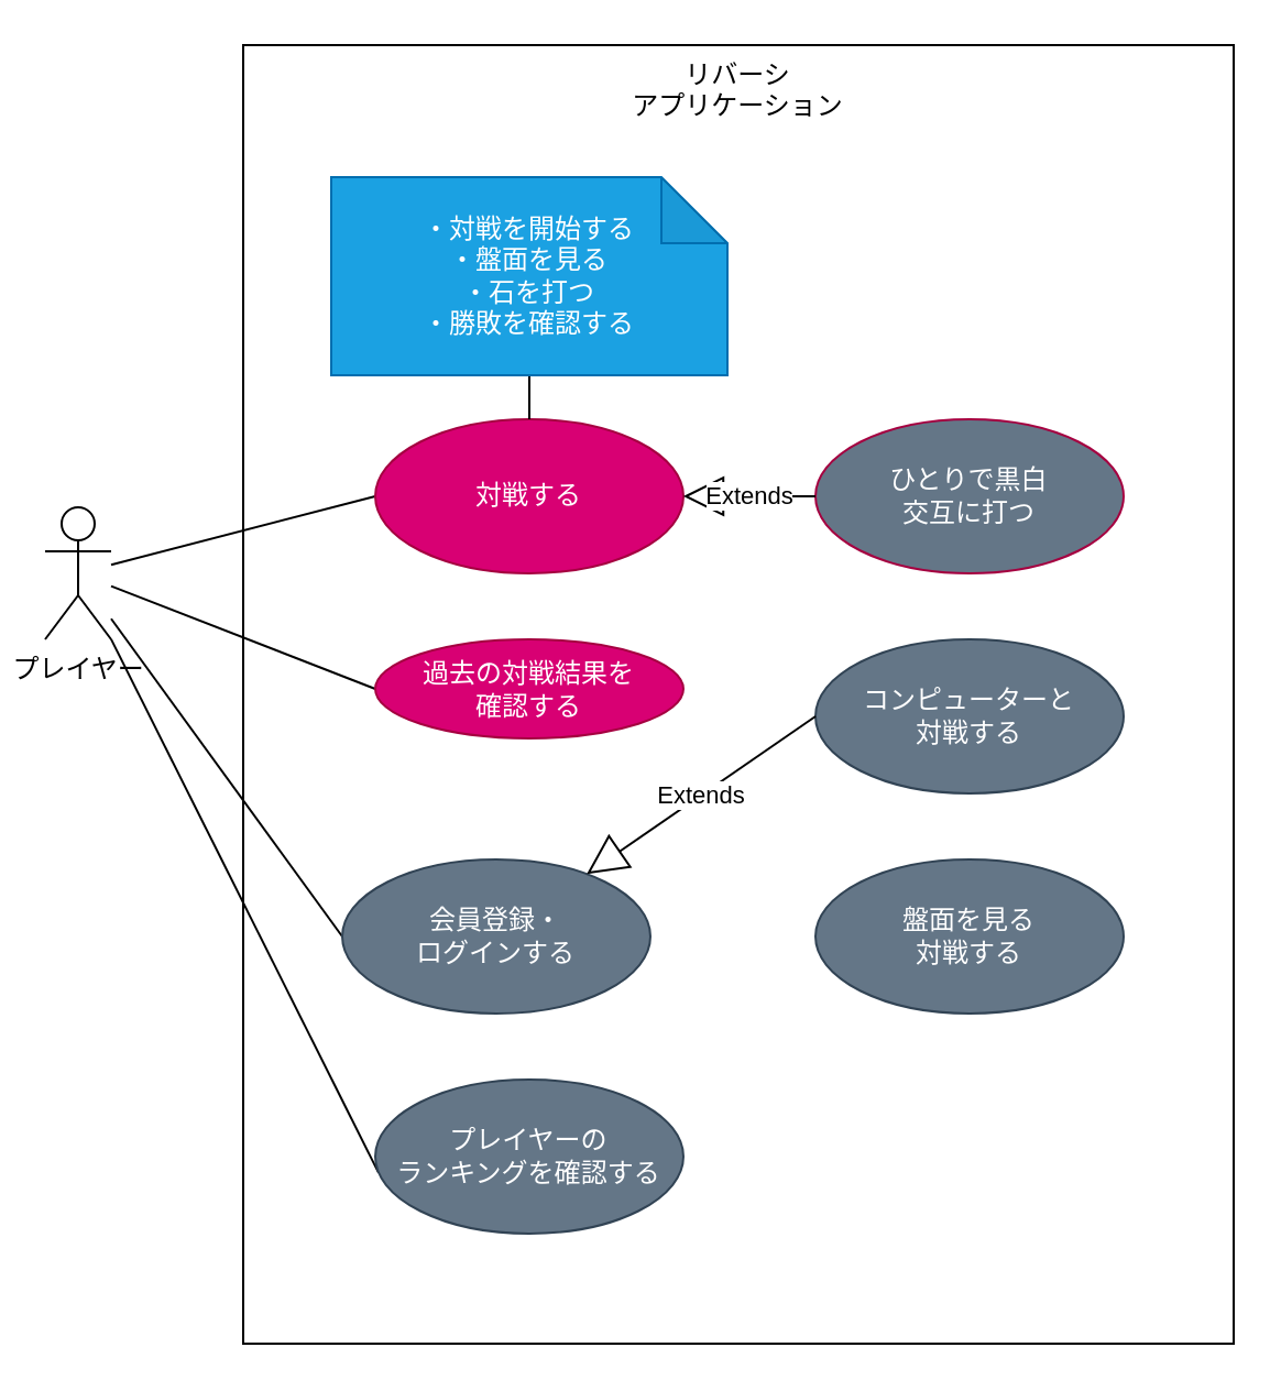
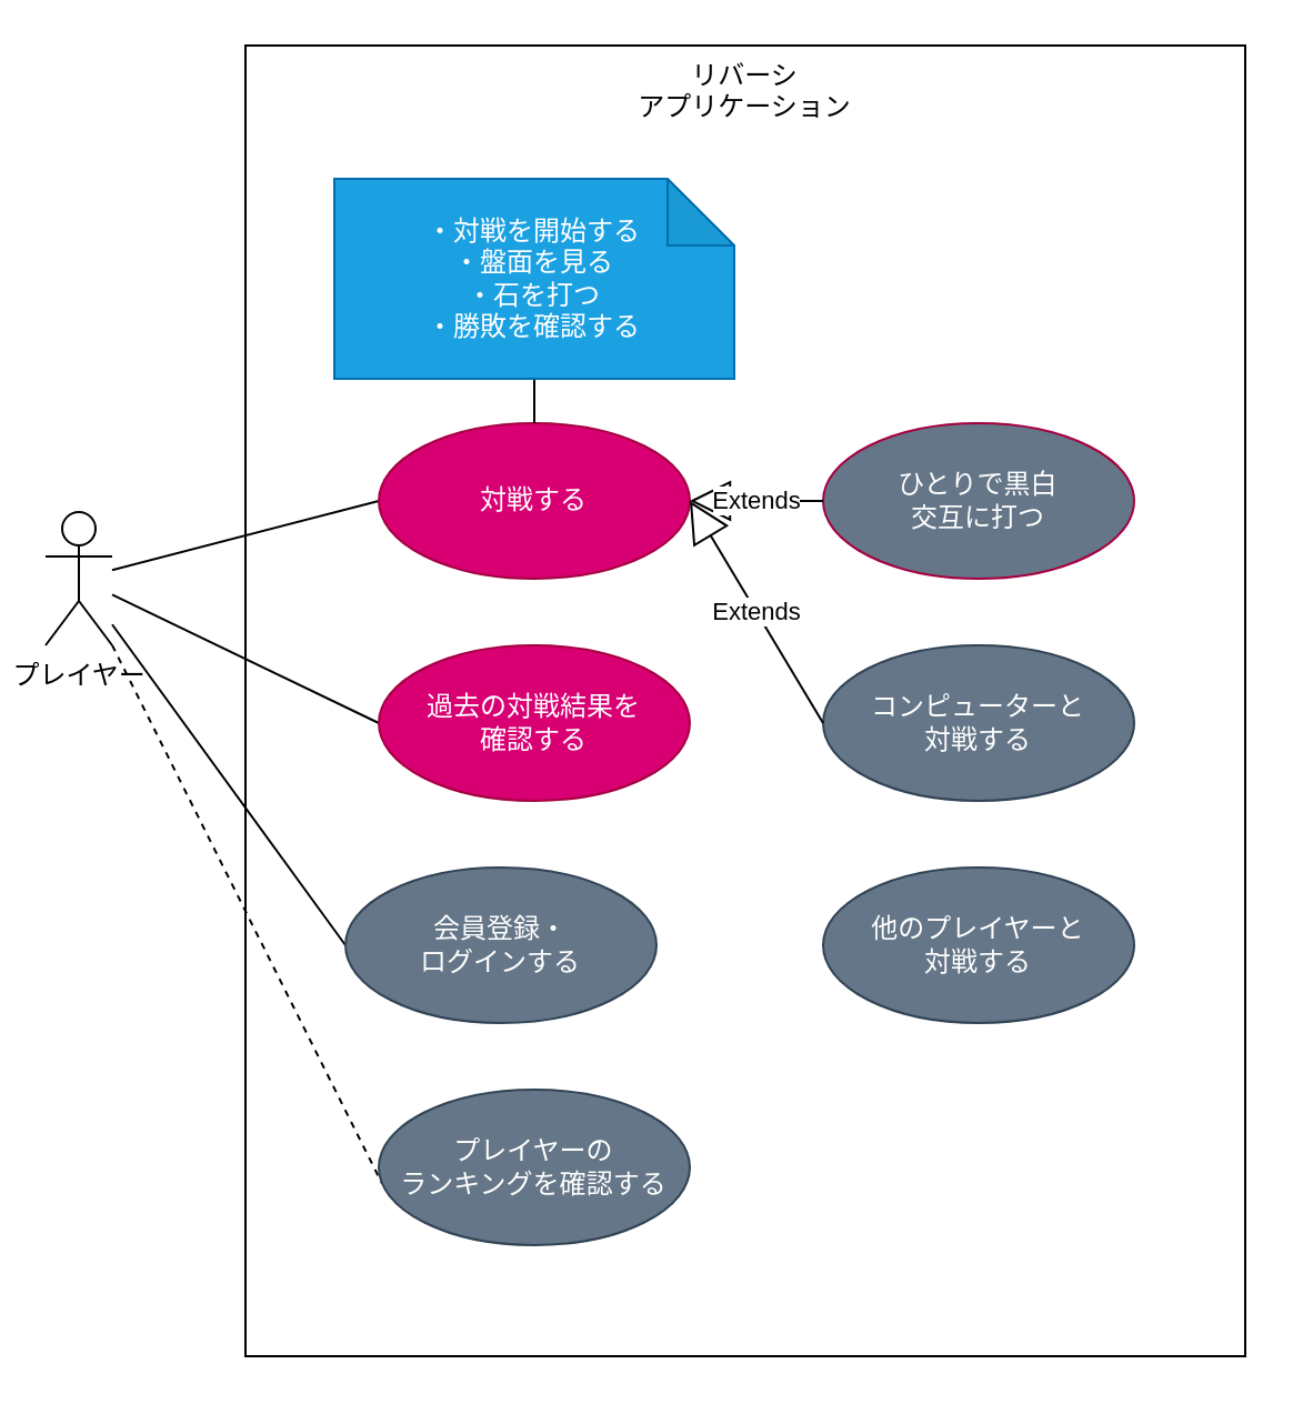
  <mxCell id="0" />
  <mxCell id="1" parent="0" />
  <mxCell id="2" value="リバーシ&lt;br&gt;アプリケーション" style="rounded=0;whiteSpace=wrap;html=1;horizontal=1;verticalAlign=top;" vertex="1" parent="1"><mxGeometry x="110" y="20" width="450" height="590" as="geometry" /></mxCell>
  <mxCell id="3" style="edgeStyle=none;html=1;entryX=0;entryY=0.5;entryDx=0;entryDy=0;endArrow=none;endFill=0;" edge="1" parent="1" source="7" target="8"><mxGeometry relative="1" as="geometry" /></mxCell>
  <mxCell id="4" style="edgeStyle=none;html=1;entryX=0;entryY=0.5;entryDx=0;entryDy=0;endArrow=none;endFill=0;" edge="1" parent="1" source="7" target="11"><mxGeometry relative="1" as="geometry" /></mxCell>
  <mxCell id="5" style="edgeStyle=none;html=1;entryX=0;entryY=0.5;entryDx=0;entryDy=0;endArrow=none;endFill=0;" edge="1" parent="1" source="7" target="12"><mxGeometry relative="1" as="geometry" /></mxCell>
- <mxCell id="6" style="edgeStyle=none;html=1;entryX=0.011;entryY=0.606;entryDx=0;entryDy=0;entryPerimeter=0;endArrow=none;endFill=0;" edge="1" parent="1" source="7" target="18"><mxGeometry relative="1" as="geometry" /></mxCell>
+ <mxCell id="6" style="edgeStyle=none;html=1;entryX=0.011;entryY=0.606;entryDx=0;entryDy=0;entryPerimeter=0;endArrow=none;endFill=0;dashed=1;" edge="1" parent="1" source="7" target="18"><mxGeometry relative="1" as="geometry" /></mxCell>
  <mxCell id="7" value="プレイヤー" style="shape=umlActor;verticalLabelPosition=bottom;verticalAlign=top;html=1;outlineConnect=0;" vertex="1" parent="1"><mxGeometry x="20" y="230" width="30" height="60" as="geometry" /></mxCell>
  <mxCell id="8" value="対戦する" style="ellipse;whiteSpace=wrap;html=1;fillColor=#d80073;fontColor=#ffffff;strokeColor=#A50040;" vertex="1" parent="1"><mxGeometry x="170" y="190" width="140" height="70" as="geometry" /></mxCell>
  <mxCell id="9" style="edgeStyle=none;html=1;entryX=0.5;entryY=0;entryDx=0;entryDy=0;endArrow=none;endFill=0;" edge="1" parent="1" source="10" target="8"><mxGeometry relative="1" as="geometry" /></mxCell>
  <mxCell id="10" value="・対戦を開始する&lt;br&gt;・盤面を見る&lt;br&gt;・石を打つ&lt;br&gt;・勝敗を確認する" style="shape=note;whiteSpace=wrap;html=1;backgroundOutline=1;darkOpacity=0.05;fillColor=#1ba1e2;fontColor=#ffffff;strokeColor=#006EAF;" vertex="1" parent="1"><mxGeometry x="150" y="80" width="180" height="90" as="geometry" /></mxCell>
- <mxCell id="11" value="過去の対戦結果を&lt;br&gt;確認する" style="ellipse;whiteSpace=wrap;html=1;fillColor=#d80073;fontColor=#ffffff;strokeColor=#A50040;" vertex="1" parent="1"><mxGeometry x="170" y="290" width="140" height="45" as="geometry" /></mxCell>
+ <mxCell id="11" value="過去の対戦結果を&lt;br&gt;確認する" style="ellipse;whiteSpace=wrap;html=1;fillColor=#d80073;fontColor=#ffffff;strokeColor=#A50040;" vertex="1" parent="1"><mxGeometry x="170" y="290" width="140" height="70" as="geometry" /></mxCell>
  <mxCell id="12" value="会員登録・&lt;br&gt;ログインする" style="ellipse;whiteSpace=wrap;html=1;fillColor=#647687;fontColor=#ffffff;strokeColor=#314354;" vertex="1" parent="1"><mxGeometry x="155" y="390" width="140" height="70" as="geometry" /></mxCell>
  <mxCell id="13" value="ひとりで黒白&lt;br&gt;交互に打つ" style="ellipse;whiteSpace=wrap;html=1;fillColor=#647687;fontColor=#ffffff;strokeColor=#A50040;" vertex="1" parent="1"><mxGeometry x="370" y="190" width="140" height="70" as="geometry" /></mxCell>
  <mxCell id="14" value="コンピューターと&lt;br&gt;対戦する" style="ellipse;whiteSpace=wrap;html=1;fillColor=#647687;strokeColor=#314354;fontColor=#ffffff;" vertex="1" parent="1"><mxGeometry x="370" y="290" width="140" height="70" as="geometry" /></mxCell>
- <mxCell id="15" value="盤面を見る&lt;br&gt;対戦する" style="ellipse;whiteSpace=wrap;html=1;fillColor=#647687;fontColor=#ffffff;strokeColor=#314354;" vertex="1" parent="1"><mxGeometry x="370" y="390" width="140" height="70" as="geometry" /></mxCell>
+ <mxCell id="15" value="他のプレイヤーと&lt;br&gt;対戦する" style="ellipse;whiteSpace=wrap;html=1;fillColor=#647687;fontColor=#ffffff;strokeColor=#314354;" vertex="1" parent="1"><mxGeometry x="370" y="390" width="140" height="70" as="geometry" /></mxCell>
  <mxCell id="16" value="Extends" style="endArrow=block;endSize=16;endFill=0;html=1;exitX=0;exitY=0.5;exitDx=0;exitDy=0;entryX=1;entryY=0.5;entryDx=0;entryDy=0;" edge="1" parent="1" source="13" target="8"><mxGeometry width="160" relative="1" as="geometry"><mxPoint x="410" y="480" as="sourcePoint" /><mxPoint x="570" y="480" as="targetPoint" /></mxGeometry></mxCell>
- <mxCell id="17" value="Extends" style="endArrow=block;endSize=16;endFill=0;html=1;exitX=0;exitY=0.5;exitDx=0;exitDy=0;" edge="1" parent="1" source="14" target="12"><mxGeometry width="160" relative="1" as="geometry"><mxPoint x="380" y="235" as="sourcePoint" /><mxPoint x="320" y="235" as="targetPoint" /></mxGeometry></mxCell>
+ <mxCell id="17" value="Extends" style="endArrow=block;endSize=16;endFill=0;html=1;exitX=0;exitY=0.5;exitDx=0;exitDy=0;entryX=1;entryY=0.5;entryDx=0;entryDy=0;" edge="1" parent="1" source="14" target="8"><mxGeometry width="160" relative="1" as="geometry"><mxPoint x="380" y="235" as="sourcePoint" /><mxPoint x="320" y="235" as="targetPoint" /></mxGeometry></mxCell>
  <mxCell id="18" value="プレイヤーの&lt;br&gt;ランキングを確認する" style="ellipse;whiteSpace=wrap;html=1;fillColor=#647687;fontColor=#ffffff;strokeColor=#314354;" vertex="1" parent="1"><mxGeometry x="170" y="490" width="140" height="70" as="geometry" /></mxCell>
